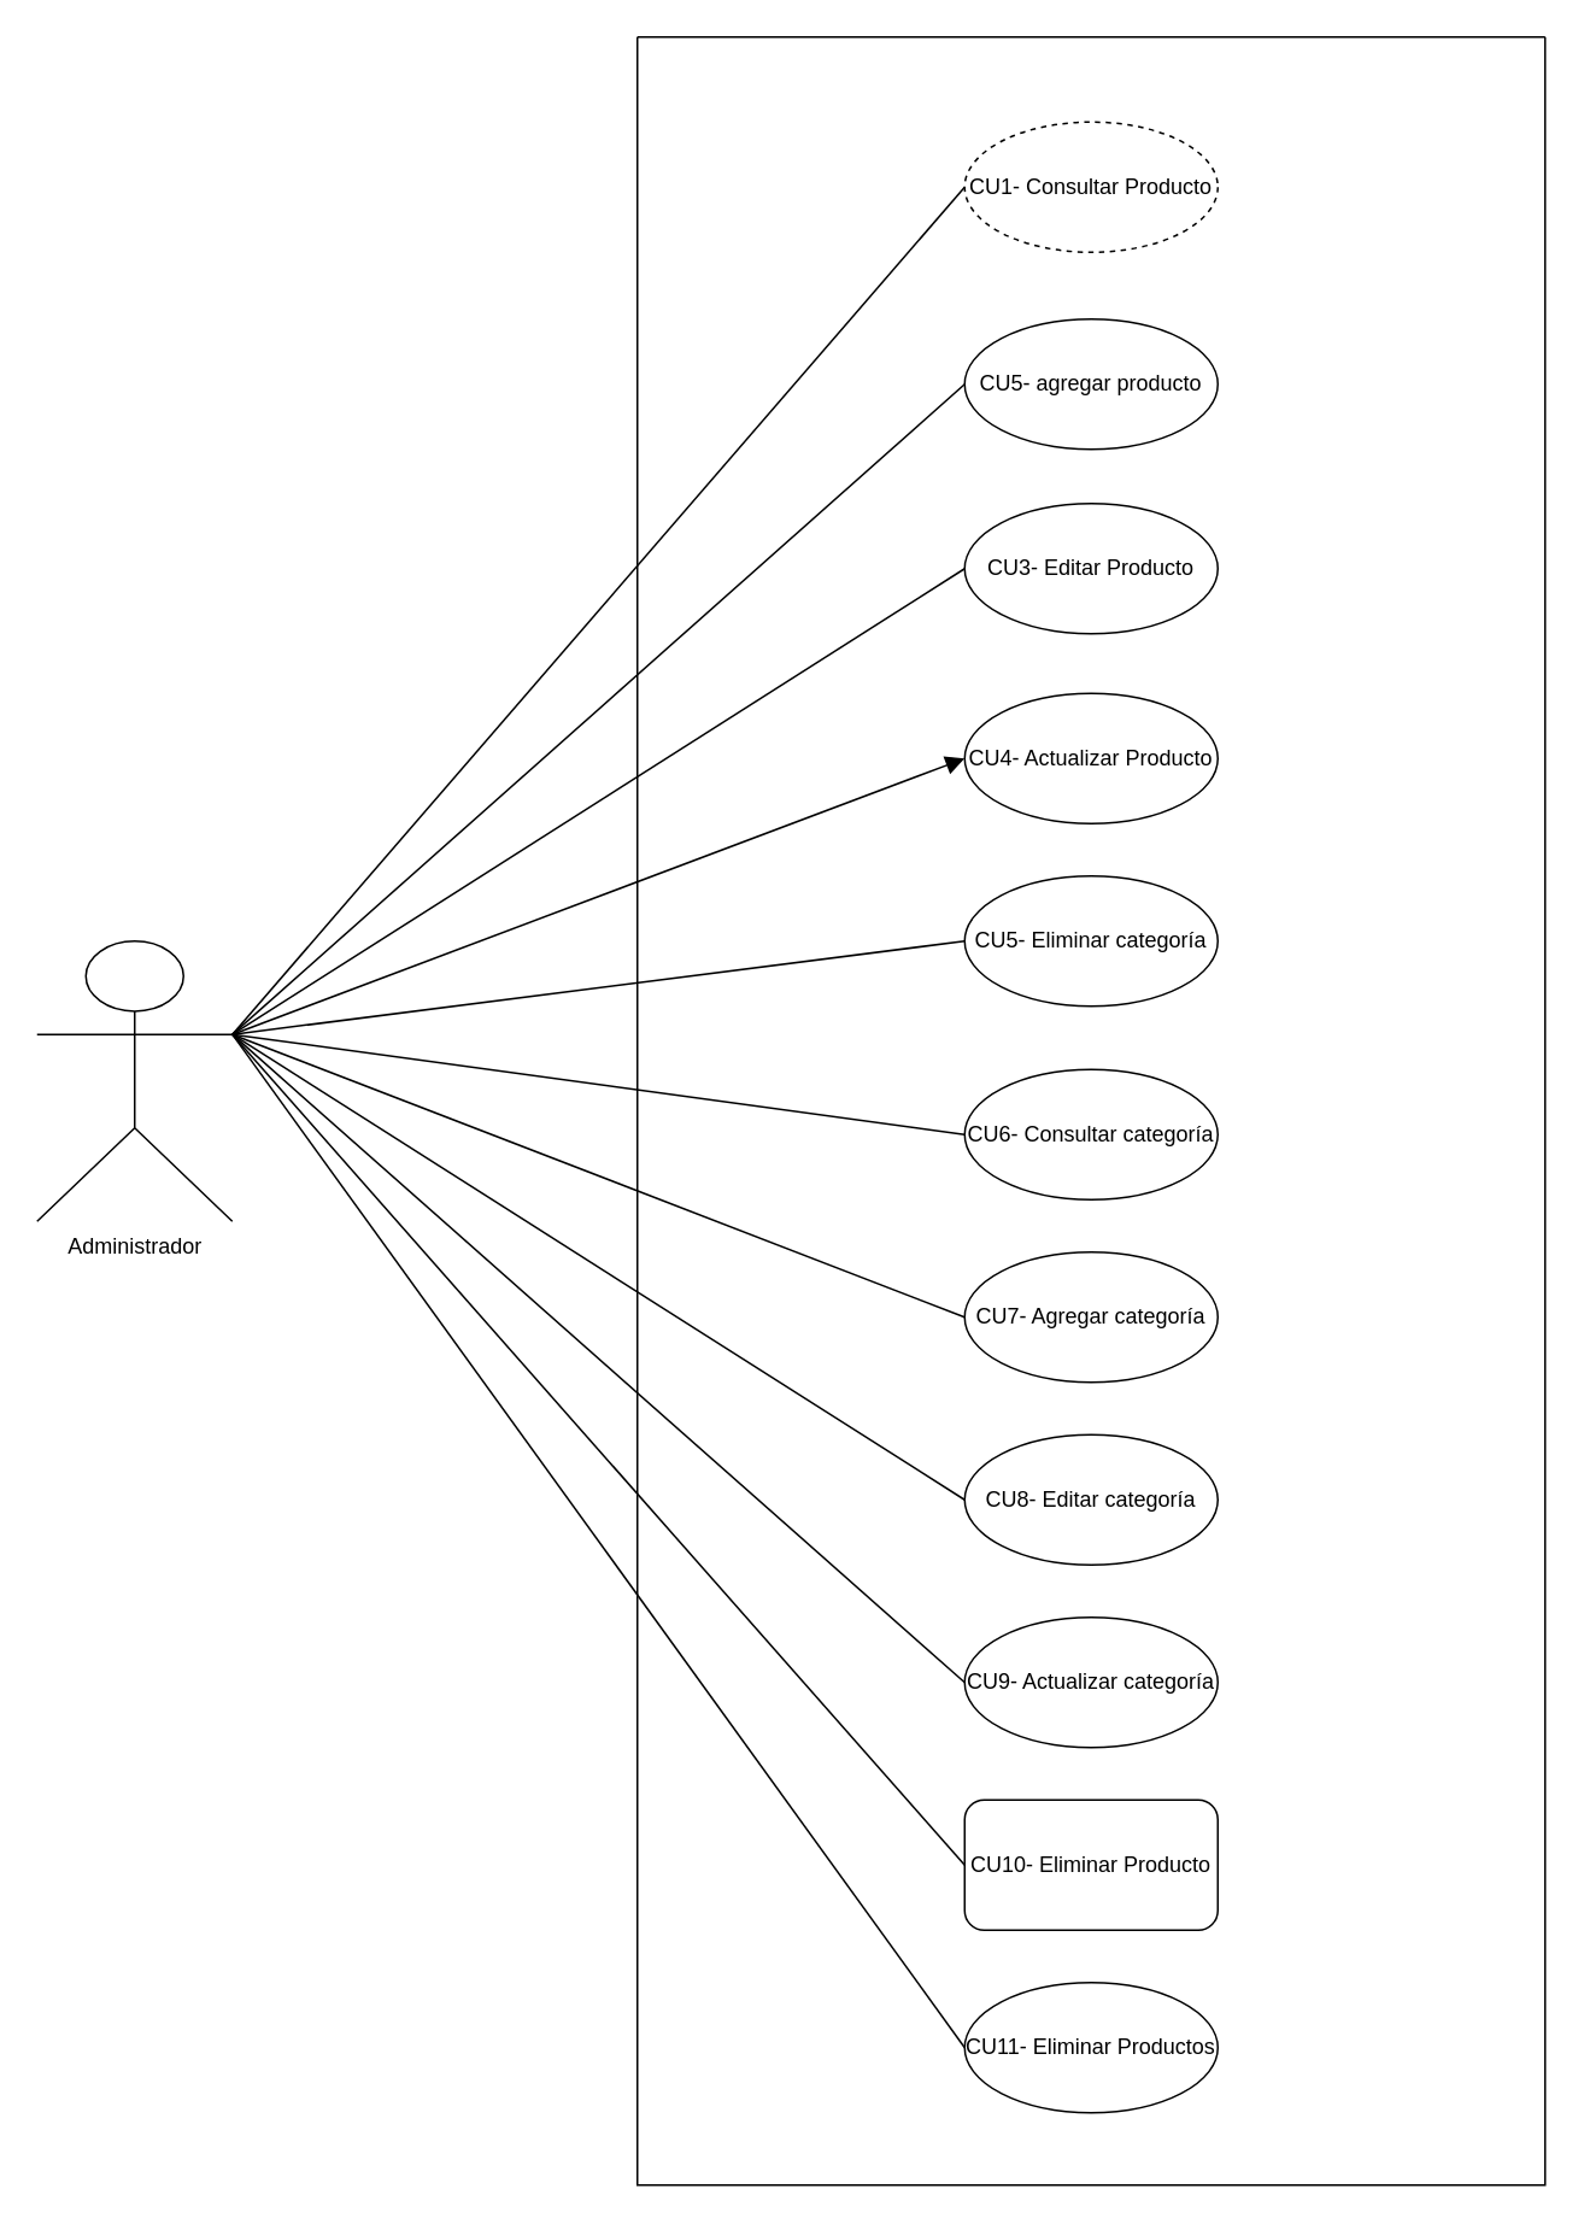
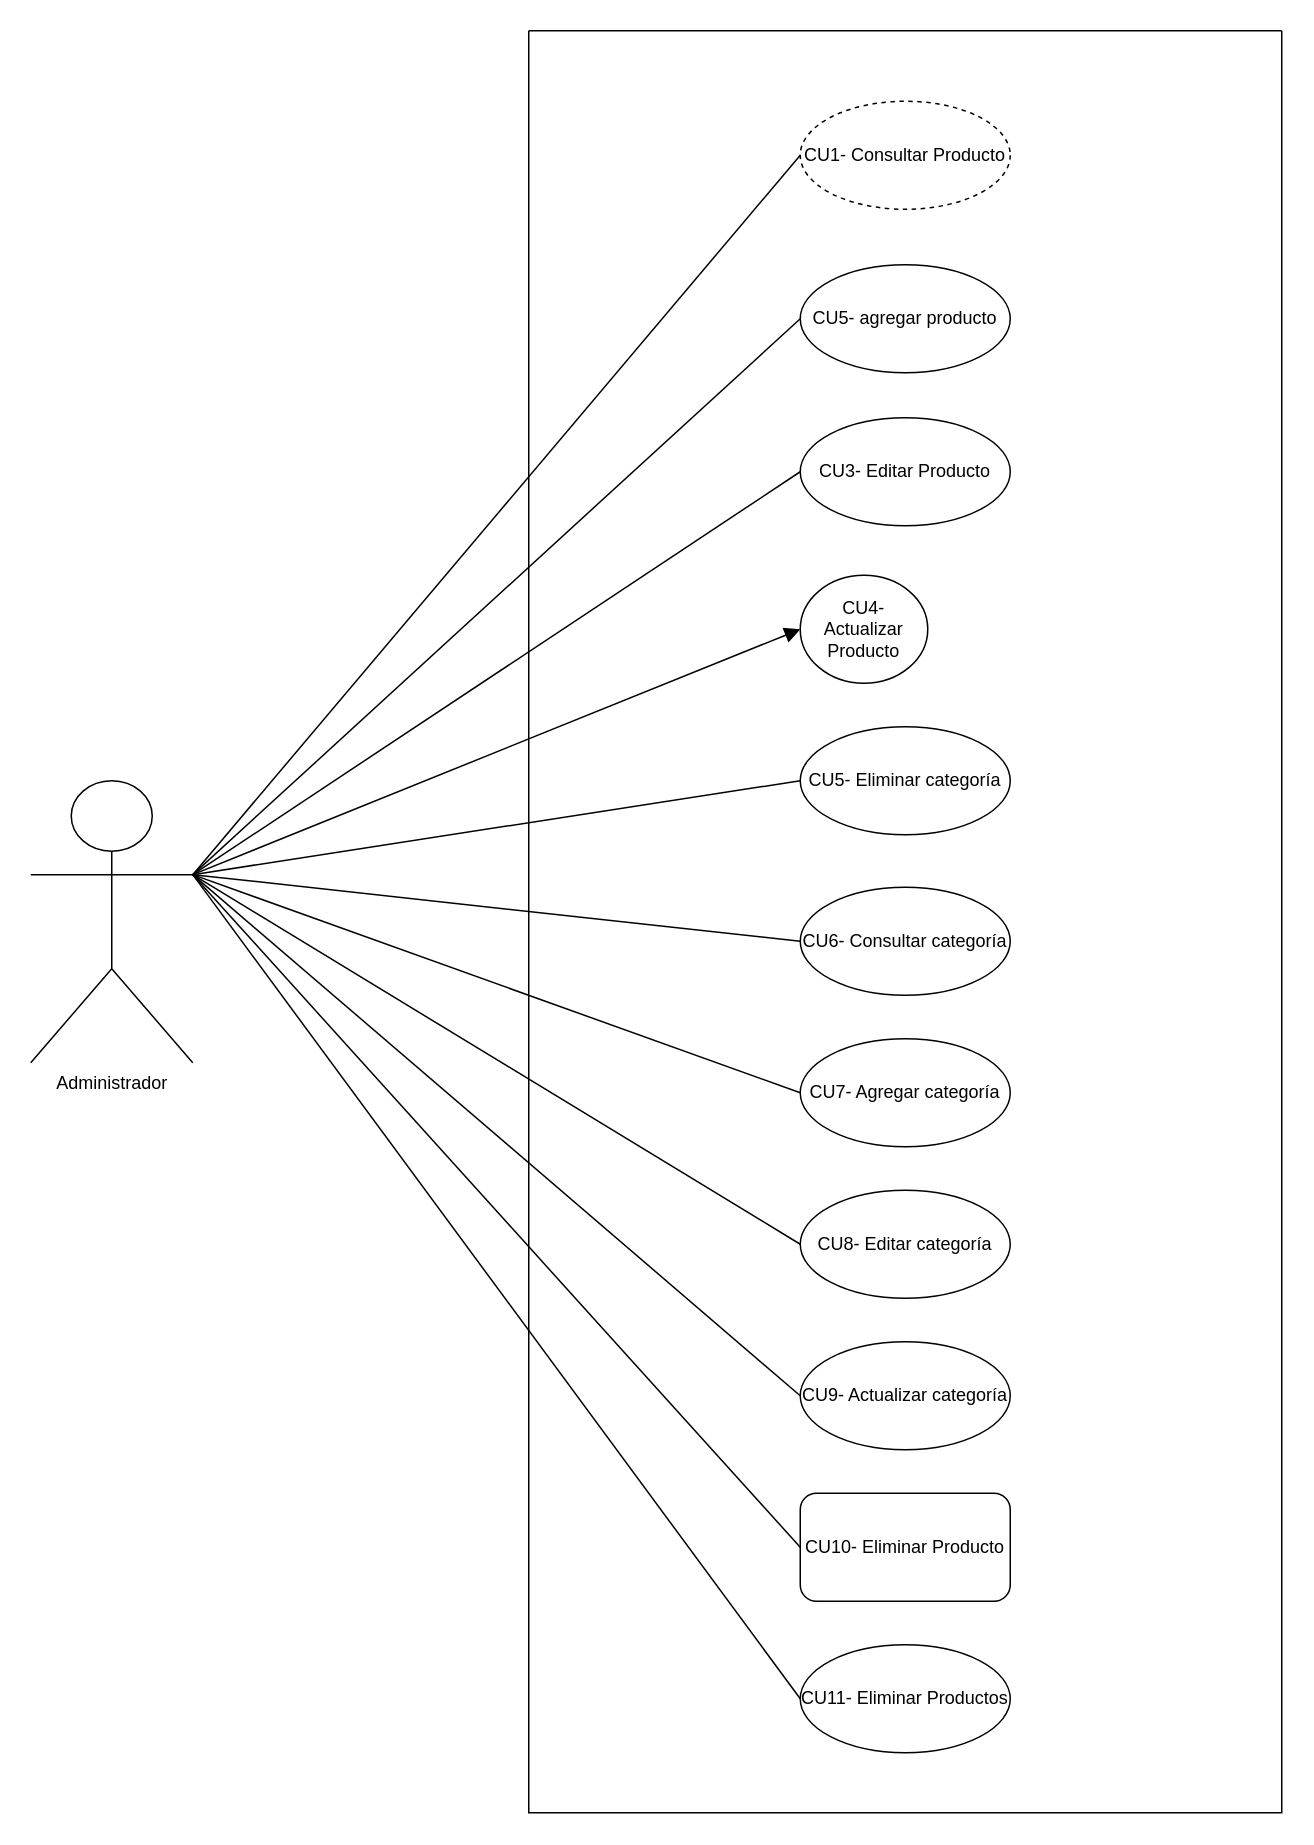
  <mxCell id="0" />
  <mxCell id="1" parent="0" />
- <mxCell id="2" value="Administrador&lt;div&gt;&lt;br&gt;&lt;/div&gt;" style="shape=umlActor;verticalLabelPosition=bottom;verticalAlign=top;html=1;outlineConnect=0;" vertex="1" parent="1"><mxGeometry x="20" y="520" width="108" height="155" as="geometry" /></mxCell>
+ <mxCell id="2" value="Administrador&lt;div&gt;&lt;br&gt;&lt;/div&gt;" style="shape=umlActor;verticalLabelPosition=bottom;verticalAlign=top;html=1;outlineConnect=0;" vertex="1" parent="1"><mxGeometry x="20" y="520" width="108" height="188" as="geometry" /></mxCell>
  <mxCell id="3" value="" style="swimlane;startSize=0;" vertex="1" parent="1"><mxGeometry x="352" y="20" width="502" height="1188" as="geometry" /></mxCell>
  <mxCell id="4" value="CU1- Consultar Producto" style="ellipse;whiteSpace=wrap;html=1;dashed=1;" vertex="1" parent="3"><mxGeometry x="181" y="47" width="140" height="72" as="geometry" /></mxCell>
  <mxCell id="5" value="CU5- agregar producto" style="ellipse;whiteSpace=wrap;html=1;" vertex="1" parent="3"><mxGeometry x="181" y="156" width="140" height="72" as="geometry" /></mxCell>
  <mxCell id="6" value="CU3- Editar Producto" style="ellipse;whiteSpace=wrap;html=1;" vertex="1" parent="3"><mxGeometry x="181" y="258" width="140" height="72" as="geometry" /></mxCell>
- <mxCell id="7" value="CU4- Actualizar Producto" style="ellipse;whiteSpace=wrap;html=1;" vertex="1" parent="3"><mxGeometry x="181" y="363" width="140" height="72" as="geometry" /></mxCell>
+ <mxCell id="7" value="CU4- Actualizar Producto" style="ellipse;whiteSpace=wrap;html=1;" vertex="1" parent="3"><mxGeometry x="181" y="363" width="85" height="72" as="geometry" /></mxCell>
  <mxCell id="8" value="CU10- Eliminar Producto" style="whiteSpace=wrap;html=1;rounded=1;" vertex="1" parent="3"><mxGeometry x="181" y="975" width="140" height="72" as="geometry" /></mxCell>
  <mxCell id="9" value="CU11- Eliminar Productos&lt;span style=&quot;color: rgba(0, 0, 0, 0); font-family: monospace; font-size: 0px; text-align: start; text-wrap-mode: nowrap;&quot;&gt;%3CmxGraphModel%3E%3Croot%3E%3CmxCell%20id%3D%220%22%2F%3E%3CmxCell%20id%3D%221%22%20parent%3D%220%22%2F%3E%3CmxCell%20id%3D%222%22%20value%3D%22CU4-%20Eliminar%20Producto%22%20style%3D%22ellipse%3BwhiteSpace%3Dwrap%3Bhtml%3D1%3B%22%20vertex%3D%221%22%20parent%3D%221%22%3E%3CmxGeometry%20x%3D%22-96%22%20y%3D%22446%22%20width%3D%22140%22%20height%3D%2272%22%20as%3D%22geometry%22%2F%3E%3C%2FmxCell%3E%3C%2Froot%3E%3C%2FmxGraphModel%3E&lt;/span&gt;" style="ellipse;whiteSpace=wrap;html=1;" vertex="1" parent="3"><mxGeometry x="181" y="1076" width="140" height="72" as="geometry" /></mxCell>
  <mxCell id="10" value="CU6- Consultar categoría&lt;span style=&quot;color: rgba(0, 0, 0, 0); font-family: monospace; font-size: 0px; text-align: start; text-wrap-mode: nowrap;&quot;&gt;%3CmxGraphModel%3E%3Croot%3E%3CmxCell%20id%3D%220%22%2F%3E%3CmxCell%20id%3D%221%22%20parent%3D%220%22%2F%3E%3CmxCell%20id%3D%222%22%20value%3D%22CU4-%20Eliminar%20Producto%22%20style%3D%22ellipse%3BwhiteSpace%3Dwrap%3Bhtml%3D1%3B%22%20vertex%3D%221%22%20parent%3D%221%22%3E%3CmxGeometry%20x%3D%22-96%22%20y%3D%22446%22%20width%3D%22140%22%20height%3D%2272%22%20as%3D%22geometry%22%2F%3E%3C%2FmxCell%3E%3C%2Froot%3E%3C%2FmxGraphModel&lt;/span&gt;" style="ellipse;whiteSpace=wrap;html=1;" vertex="1" parent="3"><mxGeometry x="181" y="571" width="140" height="72" as="geometry" /></mxCell>
  <mxCell id="11" value="CU7- Agregar categoría&lt;span style=&quot;color: rgba(0, 0, 0, 0); font-family: monospace; font-size: 0px; text-align: start; text-wrap-mode: nowrap;&quot;&gt;%3CmxGraphModel%3E%3Croot%3E%3CmxCell%20id%3D%220%22%2F%3E%3CmxCell%20id%3D%221%22%20parent%3D%220%22%2F%3E%3CmxCell%20id%3D%222%22%20value%3D%22CU4-%20Eliminar%20Producto%22%20style%3D%22ellipse%3BwhiteSpace%3Dwrap%3Bhtml%3D1%3B%22%20vertex%3D%221%22%20parent%3D%221%22%3E%3CmxGeometry%20x%3D%22-96%22%20y%3D%22446%22%20width%3D%22140%22%20height%3D%2272%22%20as%3D%22geometry%22%2F%3E%3C%2FmxCell%3E%3C%2Froot%3E%3C%2FmxGraphMode&lt;/span&gt;" style="ellipse;whiteSpace=wrap;html=1;" vertex="1" parent="3"><mxGeometry x="181" y="672" width="140" height="72" as="geometry" /></mxCell>
  <mxCell id="12" value="CU8- Editar categoría&lt;span style=&quot;color: rgba(0, 0, 0, 0); font-family: monospace; font-size: 0px; text-align: start; text-wrap-mode: nowrap;&quot;&gt;%3CmxGraphModel%3E%3Croot%3E%3CmxCell%20id%3D%220%22%2F%3E%3CmxCell%20id%3D%221%22%20parent%3D%220%22%2F%3E%3CmxCell%20id%3D%222%22%20value%3D%22CU4-%20Eliminar%20Producto%22%20style%3D%22ellipse%3BwhiteSpace%3Dwrap%3Bhtml%3D1%3B%22%20vertex%3D%221%22%20parent%3D%221%22%3E%3CmxGeometry%20x%3D%22-96%22%20y%3D%22446%22%20width%3D%22140%22%20height%3D%2272%22%20as%3D%22geometry%22%2F%3E%3C%2FmxCell%3E%3C%2Froot%3E%3C%2FmxGraphMode&lt;/span&gt;" style="ellipse;whiteSpace=wrap;html=1;" vertex="1" parent="3"><mxGeometry x="181" y="773" width="140" height="72" as="geometry" /></mxCell>
  <mxCell id="13" value="CU9- Actualizar categoría&lt;span style=&quot;color: rgba(0, 0, 0, 0); font-family: monospace; font-size: 0px; text-align: start; text-wrap-mode: nowrap;&quot;&gt;%3CmxGraphModel%3E%3Croot%3E%3CmxCell%20id%3D%220%22%2F%3E%3CmxCell%20id%3D%221%22%20parent%3D%220%22%2F%3E%3CmxCell%20id%3D%222%22%20value%3D%22CU4-%20Eliminar%20Producto%22%20style%3D%22ellipse%3BwhiteSpace%3Dwrap%3Bhtml%3D1%3B%22%20vertex%3D%221%22%20parent%3D%221%22%3E%3CmxGeometry%20x%3D%22-96%22%20y%3D%22446%22%20width%3D%22140%22%20height%3D%2272%22%20as%3D%22geometry%22%2F%3E%3C%2FmxCell%3E%3C%2Froot%3E%3C%2FmxGraphMode&lt;/span&gt;" style="ellipse;whiteSpace=wrap;html=1;" vertex="1" parent="3"><mxGeometry x="181" y="874" width="140" height="72" as="geometry" /></mxCell>
  <mxCell id="14" value="CU5- Eliminar categoría&lt;span style=&quot;color: rgba(0, 0, 0, 0); font-family: monospace; font-size: 0px; text-align: start; text-wrap-mode: nowrap;&quot;&gt;%3CmxGraphModel%3E%3Croot%3E%3CmxCell%20id%3D%220%22%2F%3E%3CmxCell%20id%3D%221%22%20parent%3D%220%22%2F%3E%3CmxCell%20id%3D%222%22%20value%3D%22CU4-%20Eliminar%20Producto%22%20style%3D%22ellipse%3BwhiteSpace%3Dwrap%3Bhtml%3D1%3B%22%20vertex%3D%221%22%20parent%3D%221%22%3E%3CmxGeometry%20x%3D%22-96%22%20y%3D%22446%22%20width%3D%22140%22%20height%3D%2272%22%20as%3D%22geometry%22%2F%3E%3C%2FmxCell%3E%3C%2Froot%3E%3C%2FmxGraphMode&lt;/span&gt;" style="ellipse;whiteSpace=wrap;html=1;" vertex="1" parent="3"><mxGeometry x="181" y="464" width="140" height="72" as="geometry" /></mxCell>
  <mxCell id="15" value="" style="endArrow=none;html=1;rounded=0;fontSize=12;startSize=8;endSize=8;curved=1;entryX=0;entryY=0.5;entryDx=0;entryDy=0;exitX=1;exitY=0.333;exitDx=0;exitDy=0;exitPerimeter=0;" edge="1" parent="1" source="2" target="4"><mxGeometry width="50" height="50" relative="1" as="geometry"><mxPoint x="471" y="885" as="sourcePoint" /><mxPoint x="521" y="835" as="targetPoint" /></mxGeometry></mxCell>
  <mxCell id="16" value="" style="endArrow=none;html=1;rounded=0;fontSize=12;startSize=8;endSize=8;curved=1;entryX=0;entryY=0.5;entryDx=0;entryDy=0;exitX=1;exitY=0.333;exitDx=0;exitDy=0;exitPerimeter=0;" edge="1" parent="1" source="2" target="5"><mxGeometry width="50" height="50" relative="1" as="geometry"><mxPoint x="-22" y="912" as="sourcePoint" /><mxPoint x="28" y="862" as="targetPoint" /></mxGeometry></mxCell>
  <mxCell id="17" value="" style="endArrow=none;html=1;rounded=0;fontSize=12;startSize=8;endSize=8;curved=1;entryX=0;entryY=0.5;entryDx=0;entryDy=0;exitX=1;exitY=0.333;exitDx=0;exitDy=0;exitPerimeter=0;" edge="1" parent="1" source="2" target="6"><mxGeometry width="50" height="50" relative="1" as="geometry"><mxPoint x="-22" y="955" as="sourcePoint" /><mxPoint x="28" y="905" as="targetPoint" /></mxGeometry></mxCell>
  <mxCell id="18" value="" style="endArrow=block;html=1;rounded=0;fontSize=12;startSize=8;endSize=8;curved=1;entryX=0;entryY=0.5;entryDx=0;entryDy=0;exitX=1;exitY=0.333;exitDx=0;exitDy=0;exitPerimeter=0;" edge="1" parent="1" source="2" target="7"><mxGeometry width="50" height="50" relative="1" as="geometry"><mxPoint x="471" y="885" as="sourcePoint" /><mxPoint x="521" y="835" as="targetPoint" /></mxGeometry></mxCell>
  <mxCell id="19" value="" style="endArrow=none;html=1;rounded=0;fontSize=12;startSize=8;endSize=8;curved=1;entryX=0;entryY=0.5;entryDx=0;entryDy=0;exitX=1;exitY=0.333;exitDx=0;exitDy=0;exitPerimeter=0;" edge="1" parent="1" source="2" target="14"><mxGeometry width="50" height="50" relative="1" as="geometry"><mxPoint x="471" y="885" as="sourcePoint" /><mxPoint x="521" y="835" as="targetPoint" /></mxGeometry></mxCell>
  <mxCell id="20" value="" style="endArrow=none;html=1;rounded=0;fontSize=12;startSize=8;endSize=8;curved=1;entryX=0;entryY=0.5;entryDx=0;entryDy=0;exitX=1;exitY=0.333;exitDx=0;exitDy=0;exitPerimeter=0;" edge="1" parent="1" source="2" target="10"><mxGeometry width="50" height="50" relative="1" as="geometry"><mxPoint x="471" y="885" as="sourcePoint" /><mxPoint x="521" y="835" as="targetPoint" /></mxGeometry></mxCell>
  <mxCell id="21" value="" style="endArrow=none;html=1;rounded=0;fontSize=12;startSize=8;endSize=8;curved=1;entryX=1;entryY=0.333;entryDx=0;entryDy=0;entryPerimeter=0;exitX=0;exitY=0.5;exitDx=0;exitDy=0;" edge="1" parent="1" source="11" target="2"><mxGeometry width="50" height="50" relative="1" as="geometry"><mxPoint x="471" y="885" as="sourcePoint" /><mxPoint x="521" y="835" as="targetPoint" /></mxGeometry></mxCell>
  <mxCell id="22" value="" style="endArrow=none;html=1;rounded=0;fontSize=12;startSize=8;endSize=8;curved=1;exitX=1;exitY=0.333;exitDx=0;exitDy=0;exitPerimeter=0;entryX=0;entryY=0.5;entryDx=0;entryDy=0;" edge="1" parent="1" source="2" target="12"><mxGeometry width="50" height="50" relative="1" as="geometry"><mxPoint x="471" y="885" as="sourcePoint" /><mxPoint x="521" y="827" as="targetPoint" /></mxGeometry></mxCell>
  <mxCell id="23" value="" style="endArrow=none;html=1;rounded=0;fontSize=12;startSize=8;endSize=8;curved=1;exitX=1;exitY=0.333;exitDx=0;exitDy=0;exitPerimeter=0;entryX=0;entryY=0.5;entryDx=0;entryDy=0;" edge="1" parent="1" source="2" target="13"><mxGeometry width="50" height="50" relative="1" as="geometry"><mxPoint x="471" y="885" as="sourcePoint" /><mxPoint x="521" y="835" as="targetPoint" /></mxGeometry></mxCell>
  <mxCell id="24" value="" style="endArrow=none;html=1;rounded=0;fontSize=12;startSize=8;endSize=8;curved=1;exitX=1;exitY=0.333;exitDx=0;exitDy=0;exitPerimeter=0;entryX=0;entryY=0.5;entryDx=0;entryDy=0;" edge="1" parent="1" source="2" target="8"><mxGeometry width="50" height="50" relative="1" as="geometry"><mxPoint x="471" y="885" as="sourcePoint" /><mxPoint x="521" y="835" as="targetPoint" /></mxGeometry></mxCell>
  <mxCell id="25" value="" style="endArrow=none;html=1;rounded=0;fontSize=12;startSize=8;endSize=8;curved=1;exitX=1;exitY=0.333;exitDx=0;exitDy=0;exitPerimeter=0;entryX=0;entryY=0.5;entryDx=0;entryDy=0;" edge="1" parent="1" source="2" target="9"><mxGeometry width="50" height="50" relative="1" as="geometry"><mxPoint x="471" y="885" as="sourcePoint" /><mxPoint x="521" y="835" as="targetPoint" /></mxGeometry></mxCell>
